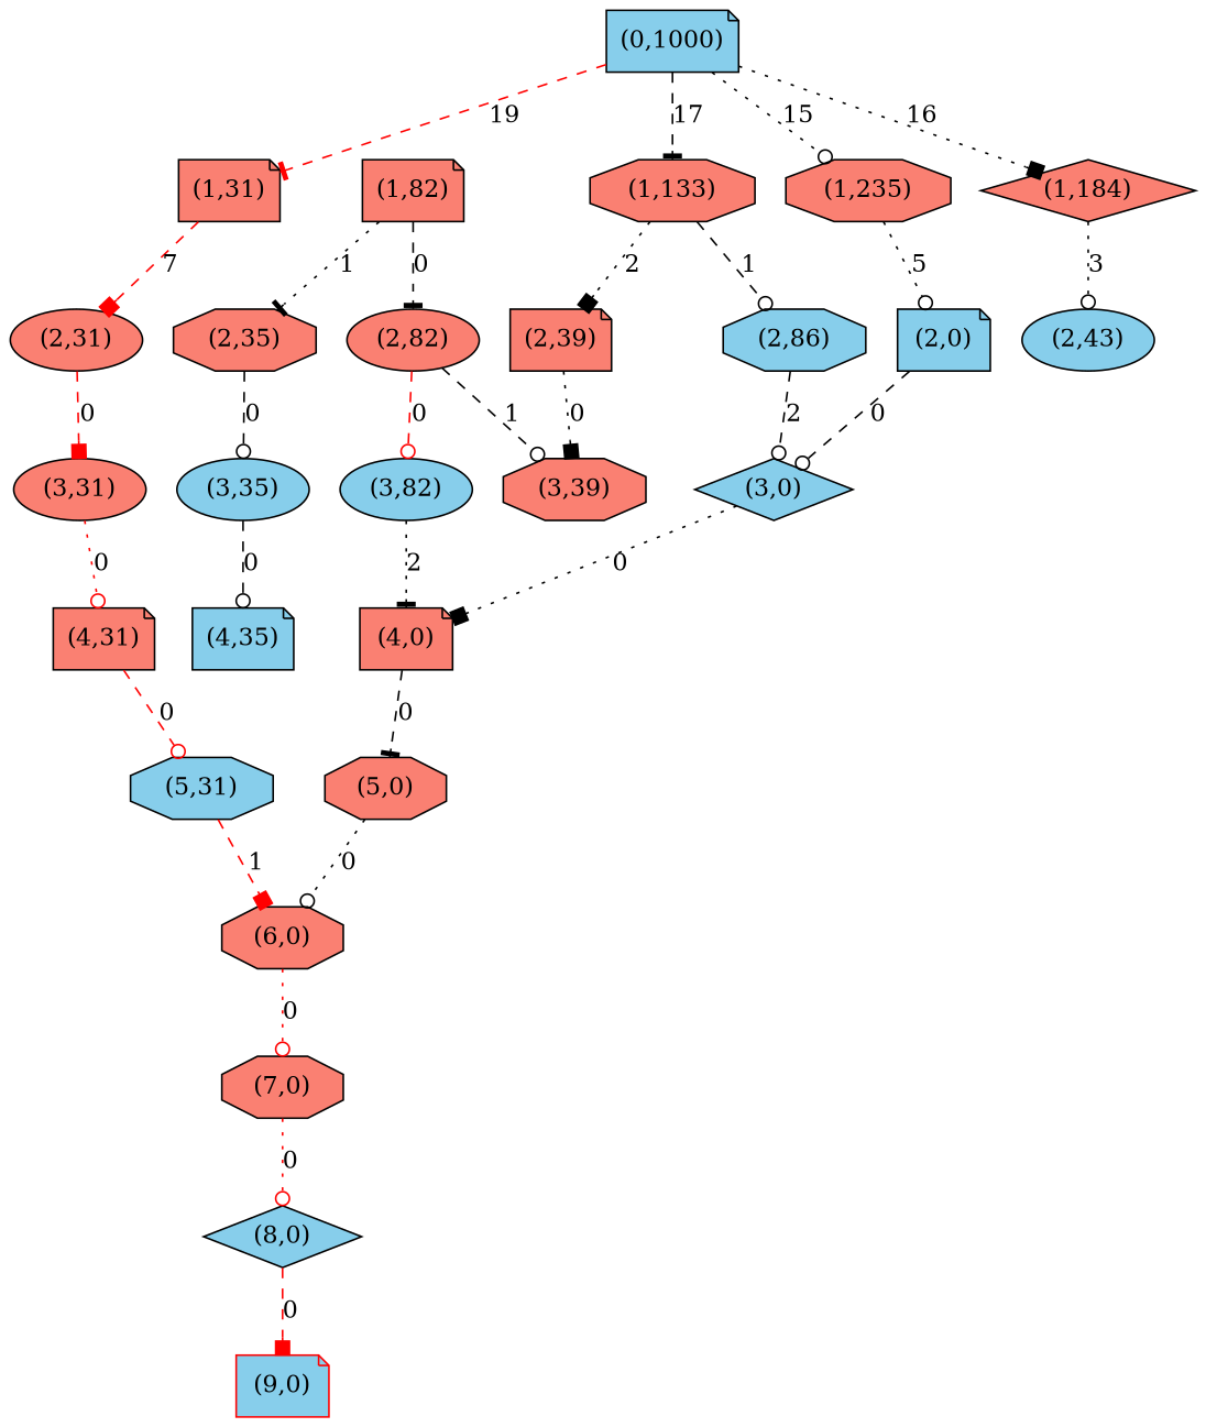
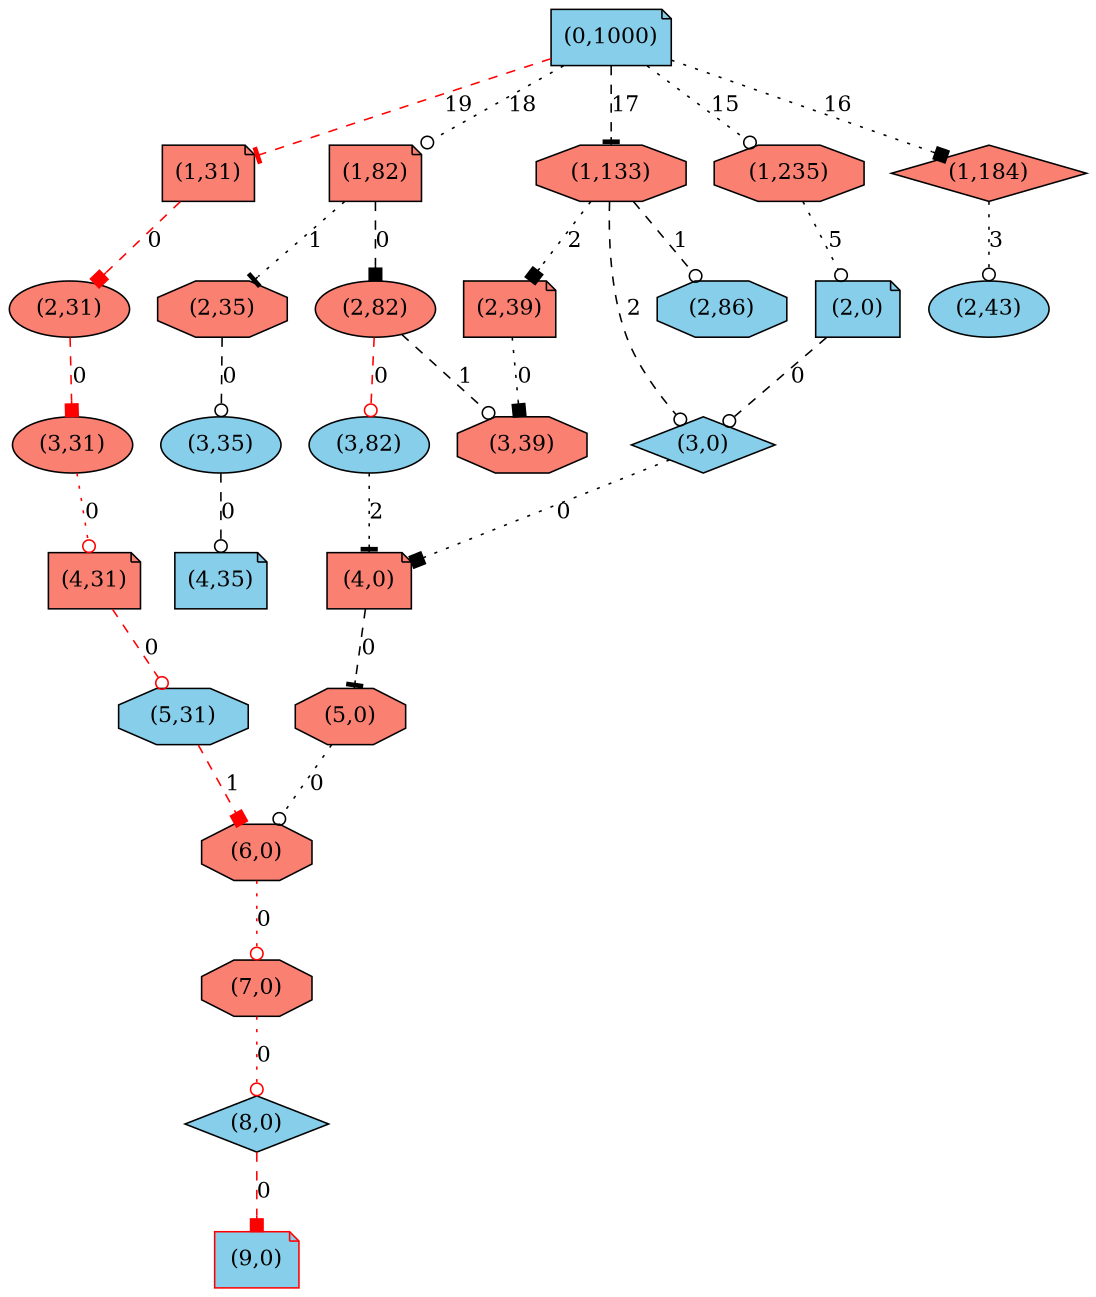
  strict digraph {
    node [fillcolor=salmon shape=note style=filled]
    edge [arrowhead=odot style=dashed]
    n1 [fillcolor=skyblue label="(8,0)" shape=diamond]
    n2 [color=red fillcolor=skyblue label="(9,0)"]
    n3 [label="(7,0)" shape=octagon]
    n4 [label="(6,0)" shape=octagon]
    n5 [fillcolor=skyblue label="(5,31)" shape=octagon]
    n6 [label="(4,31)"]
    n7 [label="(3,31)" shape=ellipse]
    n8 [label="(2,31)" shape=ellipse]
    n9 [label="(1,31)"]
    n10 [fillcolor=skyblue label="(0,1000)"]
    n11 [label="(1,82)"]
    n12 [label="(1,133)" shape=octagon]
    n13 [label="(1,184)" shape=diamond]
    n14 [label="(1,235)" shape=octagon]
    n15 [label="(2,35)" shape=octagon]
    n16 [label="(2,82)" shape=ellipse]
    n17 [label="(2,39)"]
    n18 [fillcolor=skyblue label="(2,86)" shape=octagon]
    n19 [fillcolor=skyblue label="(2,43)" shape=ellipse]
    n20 [fillcolor=skyblue label="(2,0)"]
    n21 [fillcolor=skyblue label="(3,35)" shape=ellipse]
    n22 [fillcolor=skyblue label="(4,35)"]
    n23 [label="(3,39)" shape=octagon]
    n24 [fillcolor=skyblue label="(3,82)" shape=ellipse]
    n25 [label="(4,0)"]
    n26 [label="(5,0)" shape=octagon]
    n27 [fillcolor=skyblue label="(3,0)" shape=diamond]
    n1 -> n2 [arrowhead=box color=red label=0]
    n3 -> n1 [color=red label=0 style=dotted]
    n4 -> n3 [color=red label=0 style=dotted]
    n5 -> n4 [arrowhead=box color=red label=1]
    n6 -> n5 [color=red label=0]
    n7 -> n6 [color=red label=0 style=dotted]
    n8 -> n7 [arrowhead=box color=red label=0]
-   n9 -> n8 [arrowhead=box color=red label=7]
+   n9 -> n8 [arrowhead=box color=red label=0]
    n10 -> n9 [arrowhead=tee color=red label=19]
+   n10 -> n11 [label=18 style=dotted]
    n10 -> n12 [arrowhead=tee label=17]
    n10 -> n13 [arrowhead=box label=16 style=dotted]
    n10 -> n14 [label=15 style=dotted]
    n11 -> n15 [arrowhead=tee label=1 style=dotted]
-   n11 -> n16 [arrowhead=tee label=0]
+   n11 -> n16 [arrowhead=box label=0]
    n12 -> n17 [arrowhead=box label=2 style=dotted]
    n12 -> n18 [label=1]
    n13 -> n19 [label=3 style=dotted]
    n14 -> n20 [label=5 style=dotted]
    n15 -> n21 [label=0]
    n16 -> n23 [label=1]
    n16 -> n24 [color=red label=0]
    n17 -> n23 [arrowhead=box label=0 style=dotted]
-   n18 -> n27 [label=2]
+   n12 -> n27 [label=2]
    n20 -> n27 [label=0]
    n21 -> n22 [label=0]
    n24 -> n25 [arrowhead=tee label=2 style=dotted]
    n25 -> n26 [arrowhead=tee label=0]
    n26 -> n4 [label=0 style=dotted]
    n27 -> n25 [arrowhead=box label=0 style=dotted]
  }
